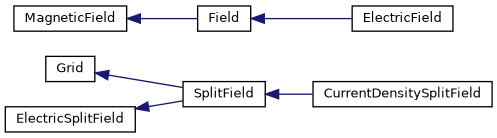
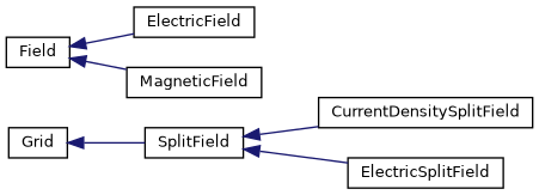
  digraph {
    rankdir=LR
    node [color=black fillcolor=white fontname=Helvetica fontsize=10 shape=record style=filled]
    edge [color=midnightblue dir=back fontname=Helvetica fontsize=10 labelfontname=Helvetica labelfontsize=10 style=solid]
    n1 [height=0.2 label=Grid width=0.4]
    n2 [height=0.2 label=SplitField width=0.4]
    n3 [height=0.2 label=Field width=0.4]
    n4 [height=0.2 label=ElectricField width=0.4]
    n5 [height=0.2 label=MagneticField width=0.4]
    n6 [height=0.2 label=CurrentDensitySplitField width=0.4]
    n7 [height=0.2 label=ElectricSplitField width=0.4]
    n1 -> n2
    n2 -> n6
-   n7 -> n2
+   n2 -> n7
    n3 -> n4
-   n5 -> n3
+   n3 -> n5
  }
